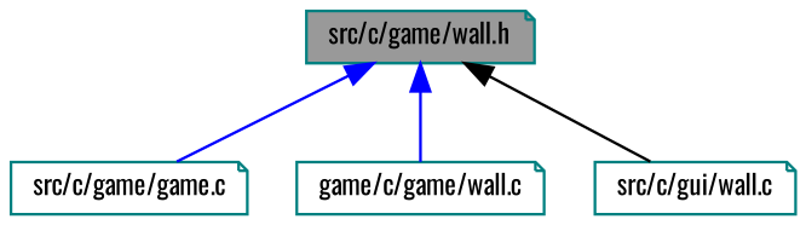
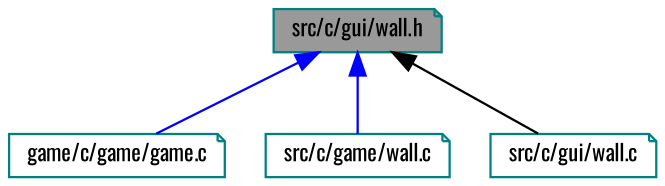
  digraph {
    fontname=Oswald
    node [color=teal fillcolor=white fontname=Oswald fontsize=10 shape=note style=filled]
    edge [color=blue dir=back fontname=Oswald fontsize=10 labelfontname=Helvetica labelfontsize=10 style=solid]
-   n1 [fillcolor=grey60 fontcolor=black height=0.2 label="src/c/game/wall.h" width=0.4]
-   n2 [height=0.2 label="src/c/game/game.c" width=0.4]
-   n3 [height=0.2 label="game/c/game/wall.c" width=0.4]
+   n1 [fillcolor=grey60 fontcolor=black height=0.2 label="src/c/gui/wall.h" width=0.4]
+   n2 [height=0.2 label="game/c/game/game.c" width=0.4]
+   n3 [height=0.2 label="src/c/game/wall.c" width=0.4]
    n4 [height=0.2 label="src/c/gui/wall.c" width=0.4]
    n1 -> n2
    n1 -> n3
    n1 -> n4 [color=black]
  }
